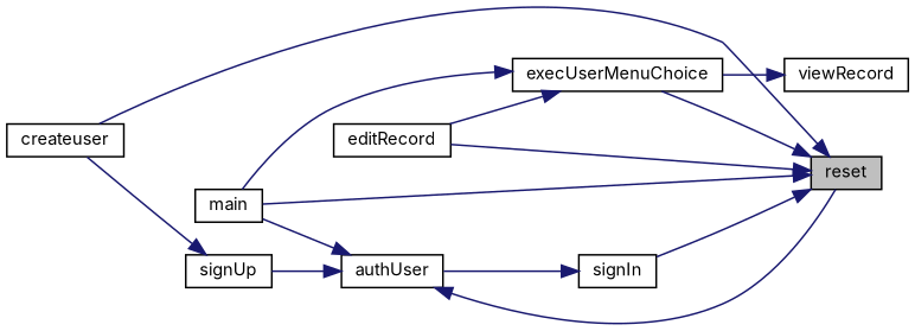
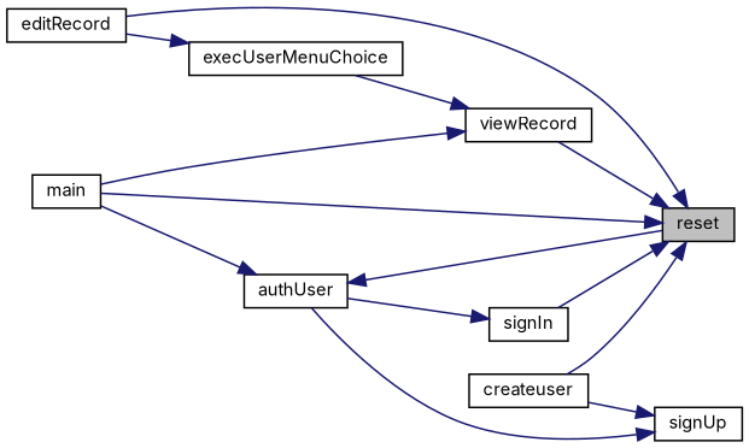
  digraph {
    fontname=Inter
    rankdir=RL
    node [color=black fillcolor=white fontname=Inter fontsize=10 shape=record style=filled]
    edge [color=midnightblue dir=back fontname=Inter fontsize=10 labelfontname=Helvetica labelfontsize=10 style=solid]
    n1 [fillcolor=grey75 fontcolor=black height=0.2 label=reset width=0.4]
    n2 [height=0.2 label=main width=0.4]
    n3 [height=0.2 label=createuser width=0.4]
    n4 [height=0.2 label=editRecord width=0.4]
    n5 [height=0.2 label=signIn width=0.4]
    n6 [height=0.2 label=viewRecord width=0.4]
    n7 [height=0.2 label=authUser width=0.4]
    n8 [height=0.2 label=execUserMenuChoice width=0.4]
    n9 [height=0.2 label=signUp width=0.4]
    n1 -> n2
    n1 -> n3
    n1 -> n4
    n1 -> n5
-   n1 -> n8
+   n1 -> n6
    n5 -> n7
    n6 -> n8
    n7 -> n1
    n7 -> n2
-   n8 -> n2
+   n6 -> n2
    n8 -> n4
    n9 -> n3
-   n7 -> n9
+   n9 -> n7
  }
